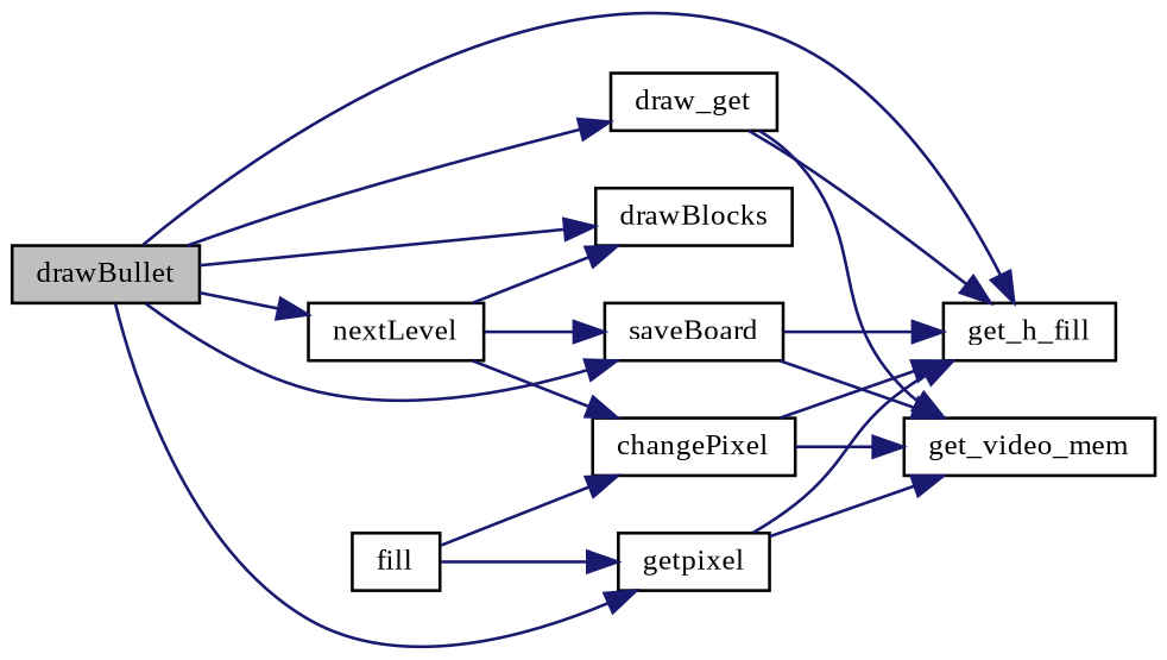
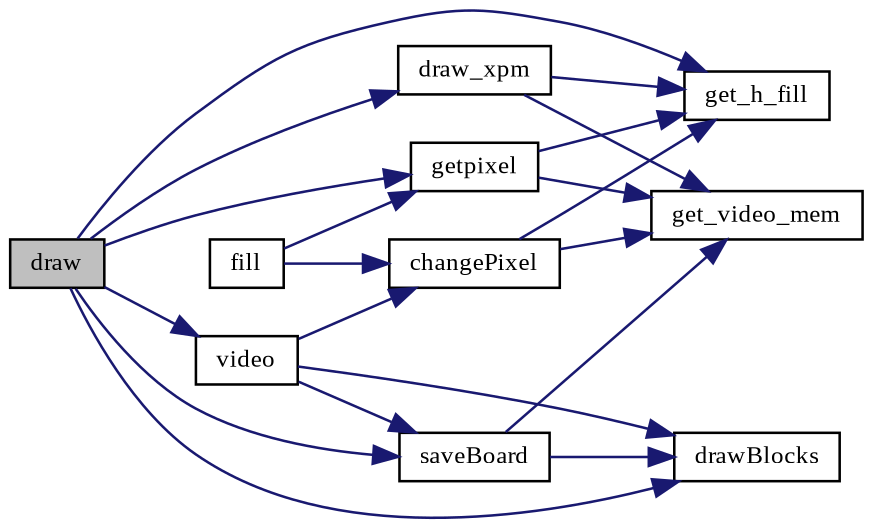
  digraph {
    fontname="Liberation Serif"
    rankdir=LR
    node [color=black fontname="Liberation Serif" fontsize=10 shape=record]
    edge [color=midnightblue fontname="Liberation Serif" fontsize=10 labelfontname=Helvetica labelfontsize=10 style=solid]
-   n1 [fillcolor=grey75 fontcolor=black height=0.2 label=drawBullet style=filled width=0.4]
+   n1 [fillcolor=grey75 fontcolor=black height=0.2 label=draw style=filled width=0.4]
    n2 [height=0.2 label=get_h_fill width=0.4]
-   n3 [height=0.2 label=nextLevel width=0.4]
-   n4 [height=0.2 label=draw_get width=0.4]
+   n3 [height=0.2 label=video width=0.4]
+   n4 [height=0.2 label=draw_xpm width=0.4]
    n5 [height=0.2 label=drawBlocks width=0.4]
    n6 [height=0.2 label=getpixel width=0.4]
    n7 [height=0.2 label=saveBoard width=0.4]
    n8 [height=0.2 label=changePixel width=0.4]
    n9 [height=0.2 label=get_video_mem width=0.4]
    n10 [height=0.2 label=fill width=0.4]
    n1 -> n2
    n1 -> n3
    n1 -> n4
    n1 -> n5
    n1 -> n6
    n1 -> n7
    n3 -> n5
    n3 -> n7
    n3 -> n8
    n4 -> n2
    n4 -> n9
    n6 -> n2
    n6 -> n9
-   n7 -> n2
+   n7 -> n5
    n7 -> n9
    n8 -> n2
    n8 -> n9
    n10 -> n6
    n10 -> n8
  }
